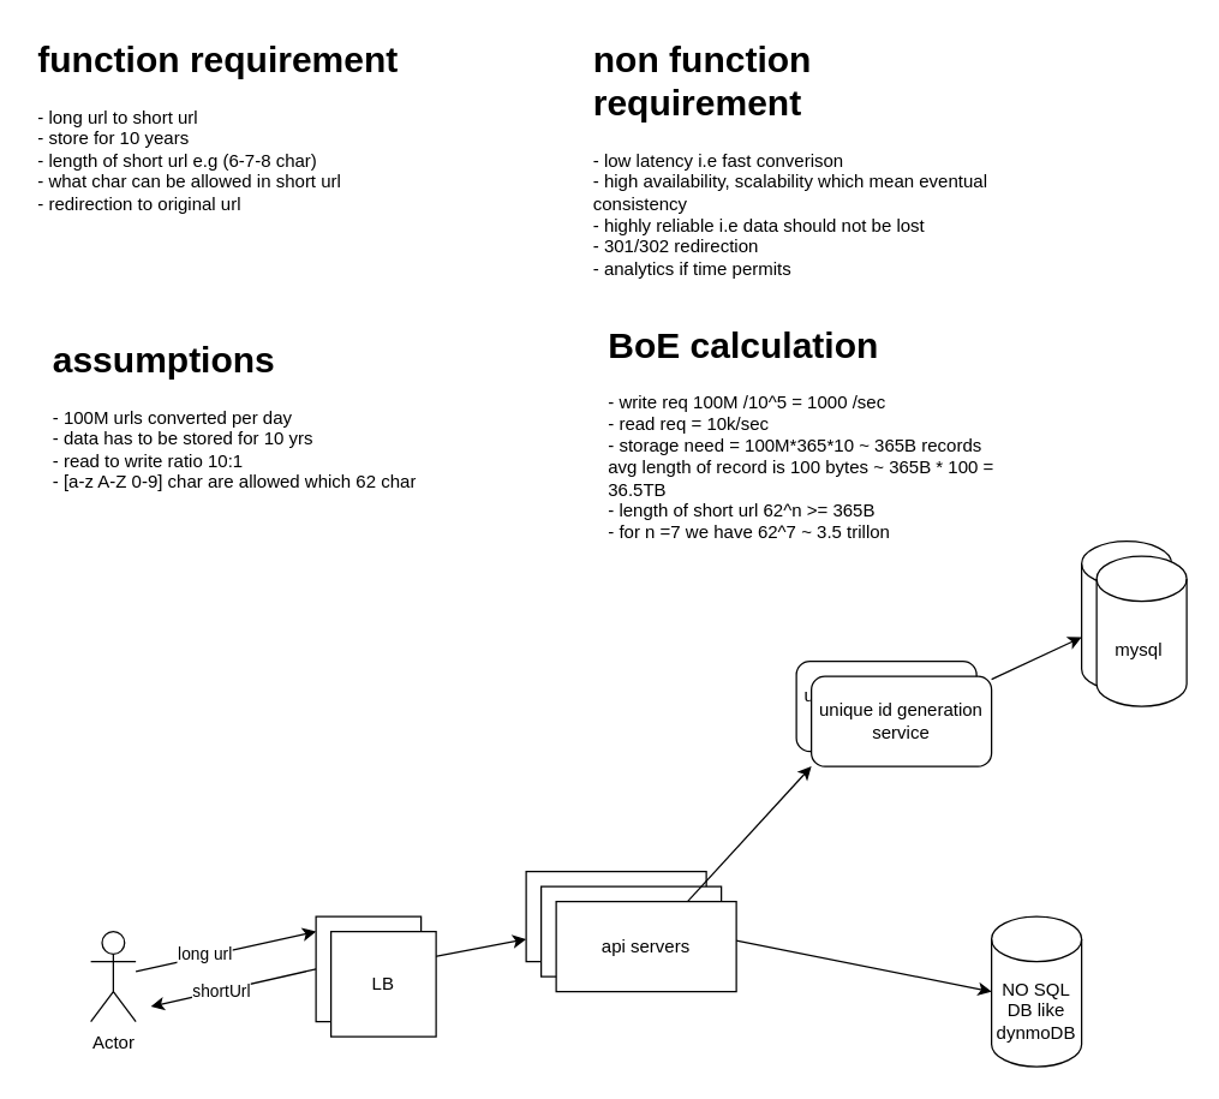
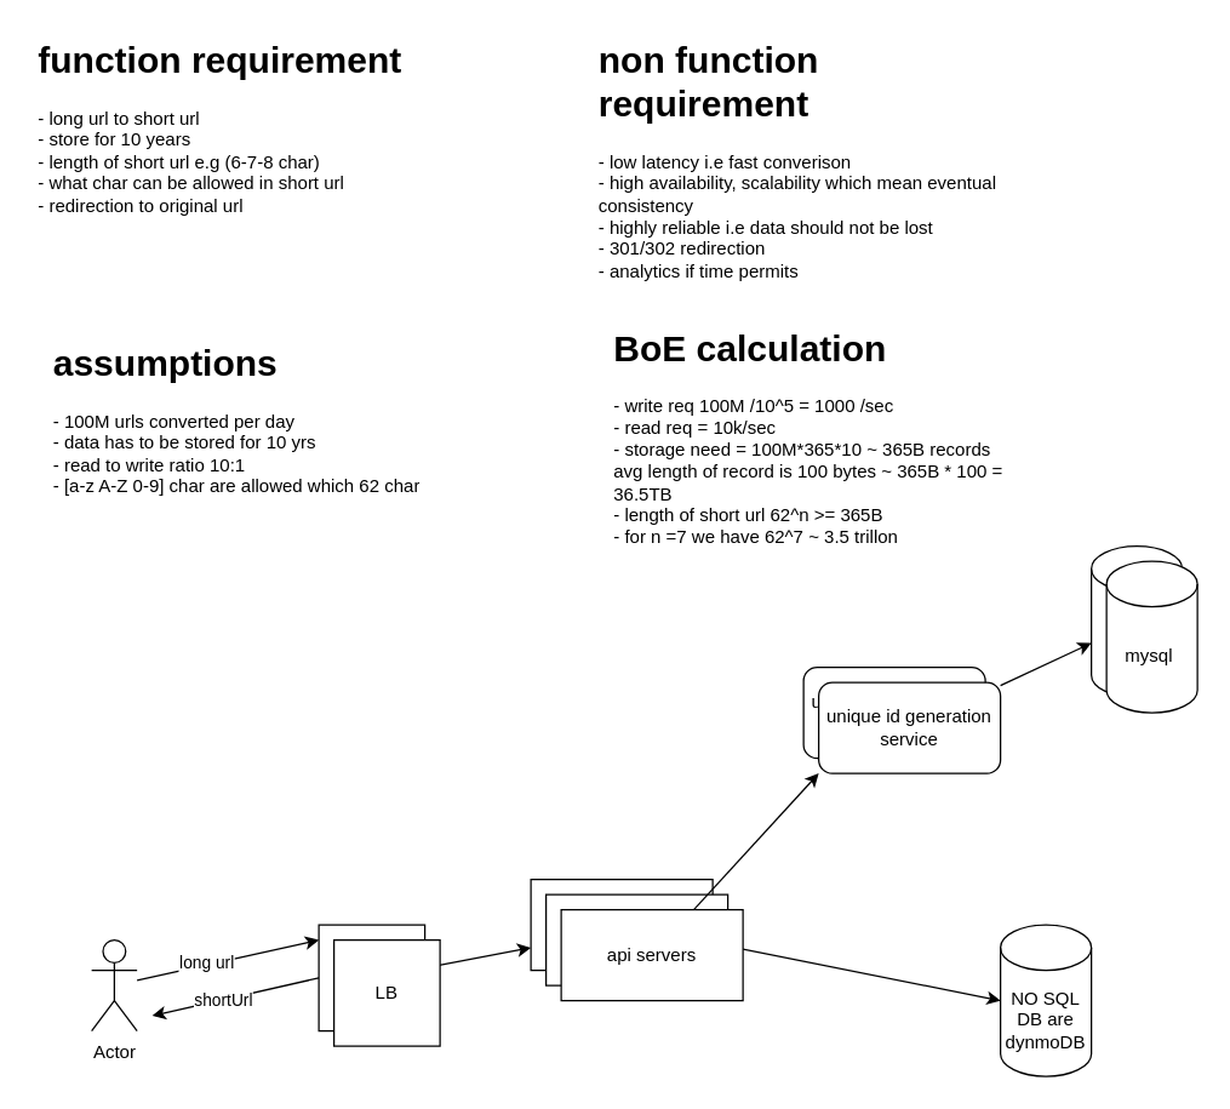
  <mxCell id="0" />
  <mxCell id="1" parent="0" />
  <mxCell id="2" value="&lt;h1&gt;function requirement&amp;nbsp;&lt;/h1&gt;&lt;div&gt;- long url to short url&lt;br&gt;&lt;/div&gt;&lt;div&gt;- store for 10 years&lt;/div&gt;&lt;div&gt;- length of short url e.g (6-7-8 char)&lt;/div&gt;&lt;div&gt;- what char can be allowed in short url&lt;/div&gt;&lt;div&gt;- redirection to original url&lt;/div&gt;" style="text;html=1;strokeColor=none;fillColor=none;spacing=5;spacingTop=-20;whiteSpace=wrap;overflow=hidden;rounded=0;" vertex="1" parent="1"><mxGeometry x="20" y="20" width="300" height="140" as="geometry" /></mxCell>
  <mxCell id="3" value="&lt;h1&gt;non function requirement&amp;nbsp;&lt;/h1&gt;&lt;div&gt;- low latency i.e fast converison&amp;nbsp;&lt;/div&gt;&lt;div&gt;- high availability, scalability which mean eventual consistency&lt;/div&gt;&lt;div&gt;- highly reliable i.e data should not be lost&lt;/div&gt;&lt;div&gt;- 301/302 redirection&lt;/div&gt;&lt;div&gt;- analytics if time permits&lt;/div&gt;" style="text;html=1;strokeColor=none;fillColor=none;spacing=5;spacingTop=-20;whiteSpace=wrap;overflow=hidden;rounded=0;" vertex="1" parent="1"><mxGeometry x="390" y="20" width="300" height="170" as="geometry" /></mxCell>
  <mxCell id="4" value="&lt;h1&gt;assumptions&lt;/h1&gt;&lt;div&gt;- 100M urls converted per day&lt;/div&gt;&lt;div&gt;- data has to be stored for 10 yrs&lt;/div&gt;&lt;div&gt;- read to write ratio 10:1&lt;/div&gt;&lt;div&gt;- [a-z A-Z 0-9] char are allowed which 62 char&lt;/div&gt;&lt;div&gt;&lt;br&gt;&lt;/div&gt;&lt;div&gt;&lt;br&gt;&lt;/div&gt;" style="text;html=1;strokeColor=none;fillColor=none;spacing=5;spacingTop=-20;whiteSpace=wrap;overflow=hidden;rounded=0;" vertex="1" parent="1"><mxGeometry x="30" y="220" width="300" height="140" as="geometry" /></mxCell>
  <mxCell id="5" value="&lt;h1&gt;BoE calculation&lt;/h1&gt;&lt;div&gt;- write req 100M /10^5 = 1000 /sec&amp;nbsp;&lt;/div&gt;&lt;div&gt;- read req = 10k/sec&lt;/div&gt;&lt;div&gt;- storage need = 100M*365*10 ~ 365B records&lt;/div&gt;&lt;div&gt;avg length of record is 100 bytes ~ 365B * 100 = 36.5TB&lt;/div&gt;&lt;div&gt;- length of short url 62^n &amp;gt;= 365B&lt;/div&gt;&lt;div&gt;- for n =7 we have 62^7 ~ 3.5 trillon&amp;nbsp;&lt;/div&gt;&lt;div&gt;&lt;br&gt;&lt;/div&gt;&lt;div&gt;&lt;br&gt;&lt;/div&gt;" style="text;html=1;strokeColor=none;fillColor=none;spacing=5;spacingTop=-20;whiteSpace=wrap;overflow=hidden;rounded=0;" vertex="1" parent="1"><mxGeometry x="400" y="210" width="300" height="170" as="geometry" /></mxCell>
  <mxCell id="6" style="edgeStyle=none;html=1;exitX=0;exitY=0.5;exitDx=0;exitDy=0;" edge="1" parent="1" source="21"><mxGeometry relative="1" as="geometry"><mxPoint x="100" y="670" as="targetPoint" /></mxGeometry></mxCell>
  <mxCell id="7" value="shortUrl" style="edgeLabel;html=1;align=center;verticalAlign=middle;resizable=0;points=[];" vertex="1" connectable="0" parent="6"><mxGeometry x="0.145" relative="1" as="geometry"><mxPoint as="offset" /></mxGeometry></mxCell>
  <mxCell id="8" style="edgeStyle=none;html=1;entryX=0;entryY=0.5;entryDx=0;entryDy=0;entryPerimeter=0;" edge="1" parent="1" source="9"><mxGeometry relative="1" as="geometry"><mxPoint x="660" y="660" as="targetPoint" /></mxGeometry></mxCell>
  <mxCell id="9" value="api servers" style="rounded=0;whiteSpace=wrap;html=1;" vertex="1" parent="1"><mxGeometry x="350" y="580" width="120" height="60" as="geometry" /></mxCell>
  <mxCell id="10" style="edgeStyle=none;html=1;" edge="1" parent="1" source="12"><mxGeometry relative="1" as="geometry"><mxPoint x="210" y="620" as="targetPoint" /></mxGeometry></mxCell>
  <mxCell id="11" value="long url" style="edgeLabel;html=1;align=center;verticalAlign=middle;resizable=0;points=[];" vertex="1" connectable="0" parent="10"><mxGeometry x="-0.238" y="3" relative="1" as="geometry"><mxPoint y="1" as="offset" /></mxGeometry></mxCell>
  <mxCell id="12" value="Actor" style="shape=umlActor;verticalLabelPosition=bottom;verticalAlign=top;html=1;outlineConnect=0;" vertex="1" parent="1"><mxGeometry x="60" y="620" width="30" height="60" as="geometry" /></mxCell>
  <mxCell id="13" value="api servers" style="rounded=0;whiteSpace=wrap;html=1;" vertex="1" parent="1"><mxGeometry x="360" y="590" width="120" height="60" as="geometry" /></mxCell>
  <mxCell id="14" style="edgeStyle=none;html=1;entryX=0;entryY=1;entryDx=0;entryDy=0;" edge="1" parent="1" source="15" target="18"><mxGeometry relative="1" as="geometry" /></mxCell>
  <mxCell id="15" value="api servers" style="rounded=0;whiteSpace=wrap;html=1;" vertex="1" parent="1"><mxGeometry x="370" y="600" width="120" height="60" as="geometry" /></mxCell>
  <mxCell id="16" value="unique id generation service" style="rounded=1;whiteSpace=wrap;html=1;" vertex="1" parent="1"><mxGeometry x="530" y="440" width="120" height="60" as="geometry" /></mxCell>
  <mxCell id="17" style="edgeStyle=none;html=1;" edge="1" parent="1" source="18" target="19"><mxGeometry relative="1" as="geometry" /></mxCell>
  <mxCell id="18" value="unique id generation service" style="rounded=1;whiteSpace=wrap;html=1;" vertex="1" parent="1"><mxGeometry x="540" y="450" width="120" height="60" as="geometry" /></mxCell>
  <mxCell id="19" value="mysql&amp;nbsp;" style="shape=cylinder3;whiteSpace=wrap;html=1;boundedLbl=1;backgroundOutline=1;size=15;" vertex="1" parent="1"><mxGeometry x="720" y="360" width="60" height="100" as="geometry" /></mxCell>
  <mxCell id="20" style="edgeStyle=none;html=1;entryX=0;entryY=0.75;entryDx=0;entryDy=0;" edge="1" parent="1" source="21" target="9"><mxGeometry relative="1" as="geometry" /></mxCell>
  <mxCell id="21" value="LB" style="whiteSpace=wrap;html=1;aspect=fixed;" vertex="1" parent="1"><mxGeometry x="210" y="610" width="70" height="70" as="geometry" /></mxCell>
  <mxCell id="22" value="LB" style="whiteSpace=wrap;html=1;aspect=fixed;" vertex="1" parent="1"><mxGeometry x="220" y="620" width="70" height="70" as="geometry" /></mxCell>
- <mxCell id="23" value="NO SQL DB like dynmoDB" style="shape=cylinder3;whiteSpace=wrap;html=1;boundedLbl=1;backgroundOutline=1;size=15;" vertex="1" parent="1"><mxGeometry x="660" y="610" width="60" height="100" as="geometry" /></mxCell>
+ <mxCell id="23" value="NO SQL DB are dynmoDB" style="shape=cylinder3;whiteSpace=wrap;html=1;boundedLbl=1;backgroundOutline=1;size=15;" vertex="1" parent="1"><mxGeometry x="660" y="610" width="60" height="100" as="geometry" /></mxCell>
  <mxCell id="24" value="mysql&amp;nbsp;" style="shape=cylinder3;whiteSpace=wrap;html=1;boundedLbl=1;backgroundOutline=1;size=15;" vertex="1" parent="1"><mxGeometry x="730" y="370" width="60" height="100" as="geometry" /></mxCell>
